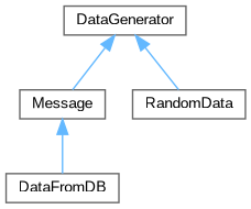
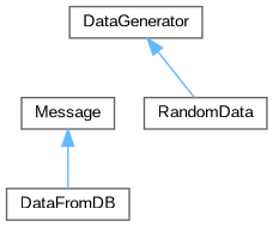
  digraph {
    fontname="Liberation Sans"
    rankdir=TB
    node [color=grey40 fillcolor=white fontname="Liberation Sans" fontsize=10 shape=box style=filled]
    edge [color=steelblue1 dir=back fontname="Liberation Sans" fontsize=10 labelfontname=Helvetica labelfontsize=10 style=solid]
    n1 [height=0.2 label=DataGenerator width=0.4]
    n2 [height=0.2 label=Message width=0.4]
    n3 [height=0.2 label=RandomData width=0.4]
    n4 [height=0.2 label=DataFromDB width=0.4]
-   n1 -> n2
    n1 -> n3
    n2 -> n4
  }
